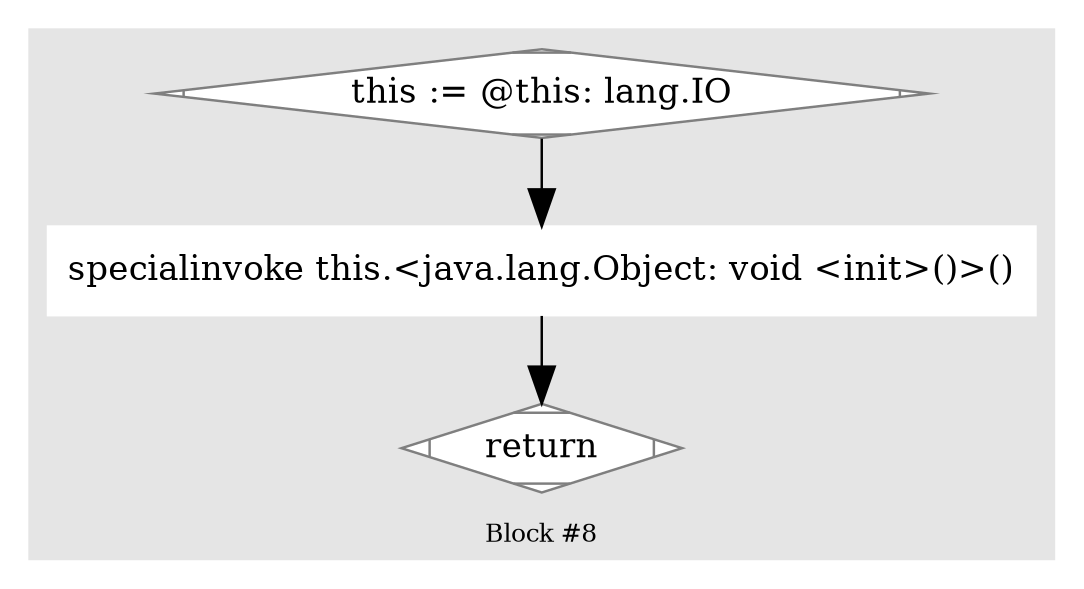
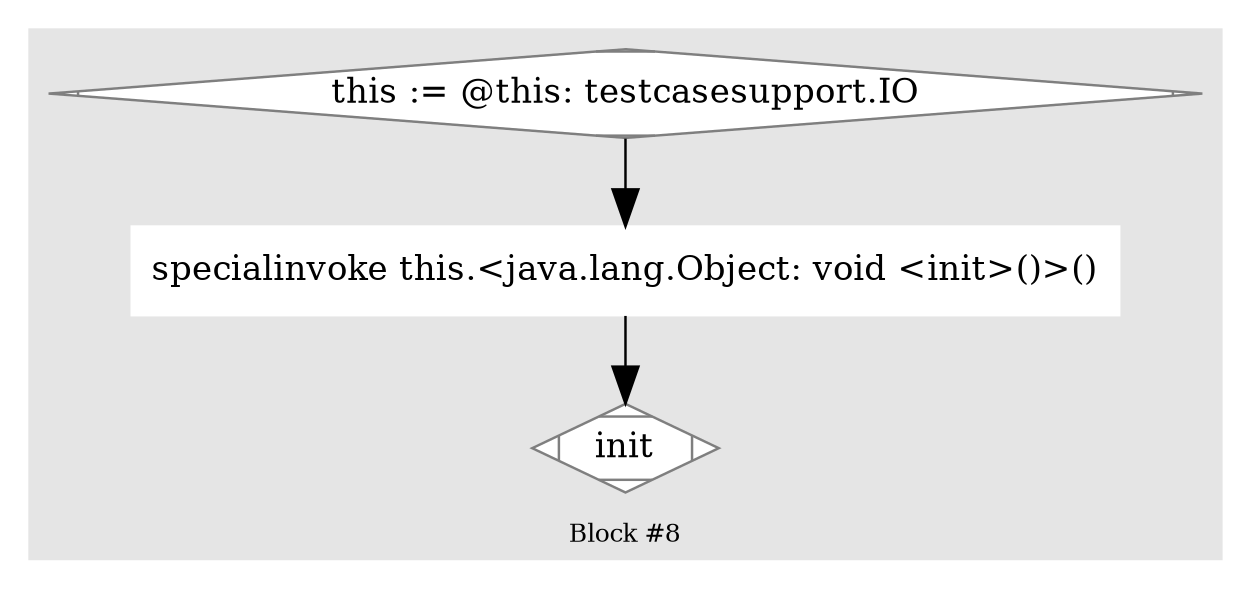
  digraph {
    color=gray90
    compound=true
    fontsize=10
    labelloc=b
    style=filled
    node [color=grey50 fillcolor=white shape=Mdiamond style=filled]
    edge [arrowsize=1.5 fontcolor=grey40 fontsize=10]
-   n1 [label="this := @this: lang.IO"]
+   n1 [label="this := @this: testcasesupport.IO"]
    n2 [color=white label="specialinvoke this.&lt;java.lang.Object: void &lt;init&gt;()&gt;()" shape=box fillcolor=""]
-   n3 [label=return]
+   n3 [label=init]
    subgraph cluster_1 {
      label="Block #8"
      n1
      n2
      n3
    }
    n1 -> n2
    n2 -> n3
  }
